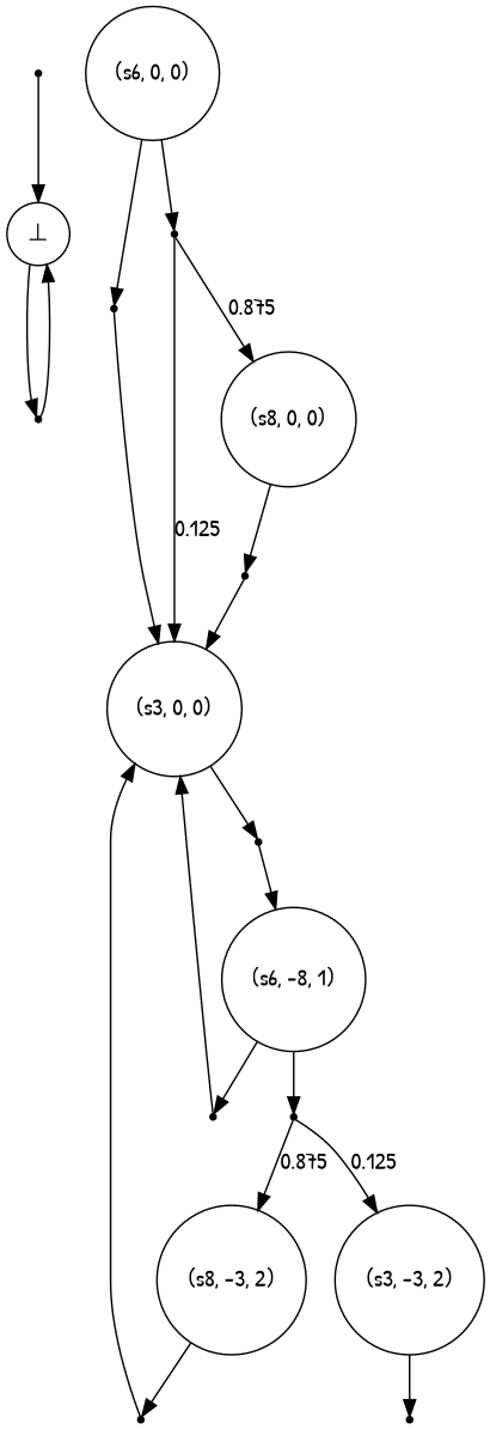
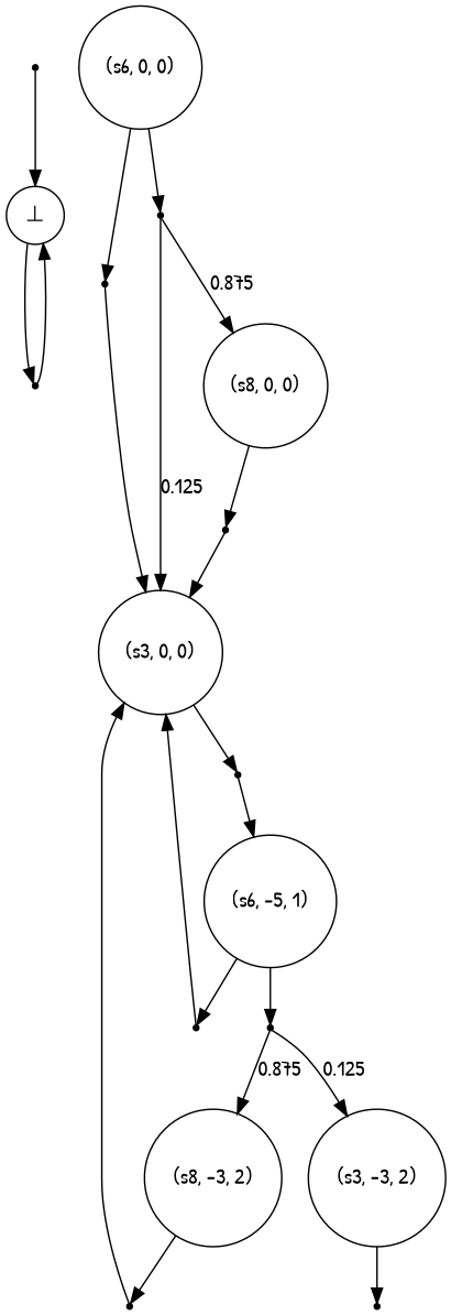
  digraph {
    fontname="Patrick Hand"
    node [fontname="Patrick Hand" shape=point]
    edge [fontname="Patrick Hand"]
    n1 [label="⊥" shape=circle]
    n2 [label=a0]
    n3 [label="(s3, 0, 0)" shape=circle]
    n4 [label=a1]
-   n5 [label="(s6, -8, 1)" shape=circle]
+   n5 [label="(s6, -5, 1)" shape=circle]
    n6 [label=a2]
    n7 [label=a3]
    n8 [label="(s3, -3, 2)" shape=circle]
    n9 [label="(s8, -3, 2)" shape=circle]
    n10 [label=a4]
    n11 [label=a6]
    n12 [label=a5]
    n13 [label="(s6, 0, 0)" shape=circle]
    n14 [label=a7]
    n15 [label=a8]
    n16 [label="(s8, 0, 0)" shape=circle]
    n17 [label=a9]
    n1 -> n2
    n2 -> n1
    n3 -> n4
    n4 -> n5
    n5 -> n6
    n5 -> n7
    n6 -> n3
    n7 -> n8 [label=0.125]
    n7 -> n9 [label=0.875]
    n8 -> n10
    n9 -> n11
    n11 -> n3
    n12 -> n1
    n13 -> n14
    n13 -> n15
    n14 -> n3
    n15 -> n3 [label=0.125]
    n15 -> n16 [label=0.875]
    n16 -> n17
    n17 -> n3
  }
